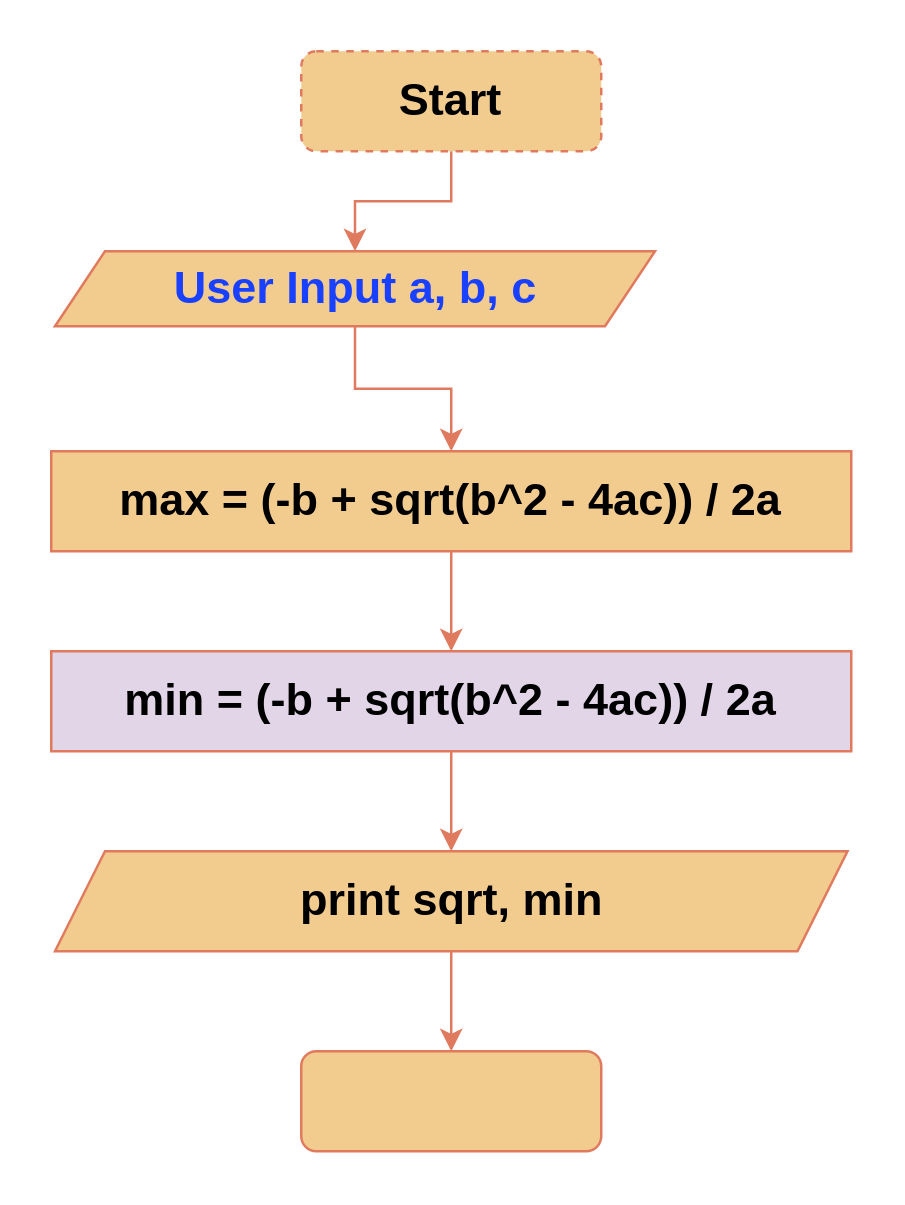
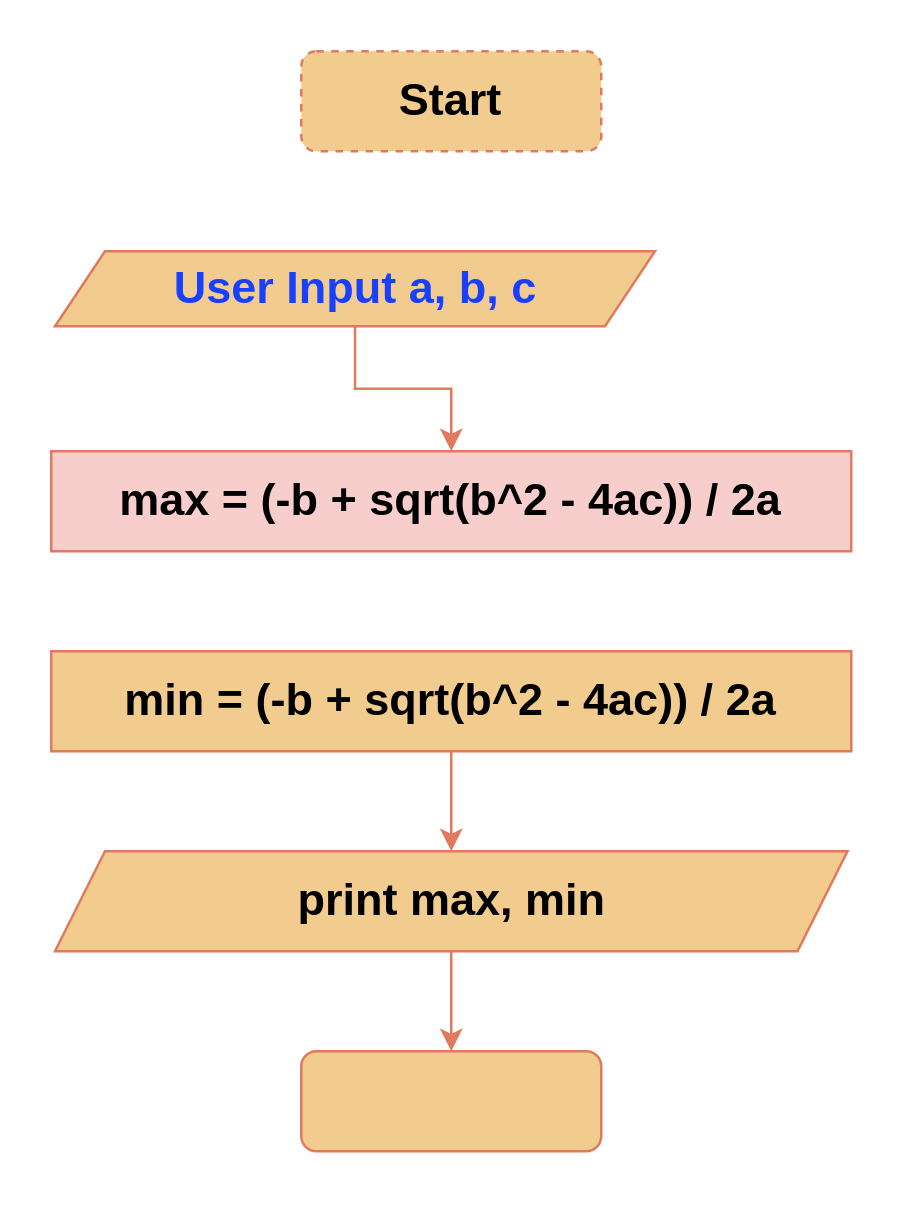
  <mxCell id="0" />
  <mxCell id="1" parent="0" />
- <mxCell id="2" value="" style="edgeStyle=orthogonalEdgeStyle;rounded=0;orthogonalLoop=1;jettySize=auto;html=1;strokeColor=#E07A5F;fontColor=#393C56;fillColor=#F2CC8F;" edge="1" parent="1" source="3" target="5"><mxGeometry relative="1" as="geometry" /></mxCell>
  <mxCell id="3" value="&lt;b style=&quot;color: rgb(0, 0, 0); font-size: 18px;&quot;&gt;Start&lt;/b&gt;" style="rounded=1;whiteSpace=wrap;html=1;labelBackgroundColor=none;fillColor=#F2CC8F;strokeColor=#E07A5F;fontColor=#393C56;dashed=1;" vertex="1" parent="1"><mxGeometry x="120" y="20" width="120" height="40" as="geometry" /></mxCell>
  <mxCell id="4" value="" style="edgeStyle=orthogonalEdgeStyle;rounded=0;orthogonalLoop=1;jettySize=auto;html=1;strokeColor=#E07A5F;fontColor=#393C56;fillColor=#F2CC8F;" edge="1" parent="1" source="5" target="7"><mxGeometry relative="1" as="geometry" /></mxCell>
  <mxCell id="5" value="&lt;font style=&quot;color: light-dark(rgb(26, 64, 255), rgb(0, 0, 0)); font-size: 18px;&quot;&gt;&lt;b&gt;User Input a, b, c&lt;/b&gt;&lt;/font&gt;" style="shape=parallelogram;perimeter=parallelogramPerimeter;whiteSpace=wrap;html=1;fixedSize=1;labelBackgroundColor=none;fillColor=#F2CC8F;strokeColor=#E07A5F;fontColor=#393C56;" vertex="1" parent="1"><mxGeometry x="21.5" y="100" width="240" height="30" as="geometry" /></mxCell>
- <mxCell id="6" value="" style="edgeStyle=orthogonalEdgeStyle;rounded=0;orthogonalLoop=1;jettySize=auto;html=1;labelBackgroundColor=none;strokeColor=#E07A5F;fontColor=default;" edge="1" parent="1" source="7" target="11"><mxGeometry relative="1" as="geometry" /></mxCell>
- <mxCell id="7" value="&lt;b style=&quot;color: rgb(0, 0, 0); font-size: 18px;&quot;&gt;max = (-b + sqrt(b^2 - 4ac)) / 2a&lt;/b&gt;" style="rounded=0;whiteSpace=wrap;html=1;labelBackgroundColor=none;fillColor=#F2CC8F;strokeColor=#E07A5F;fontColor=#393C56;" vertex="1" parent="1"><mxGeometry x="20" y="180" width="320" height="40" as="geometry" /></mxCell>
+ <mxCell id="7" value="&lt;b style=&quot;color: rgb(0, 0, 0); font-size: 18px;&quot;&gt;max = (-b + sqrt(b^2 - 4ac)) / 2a&lt;/b&gt;" style="rounded=0;whiteSpace=wrap;html=1;labelBackgroundColor=none;fillColor=#f8cecc;strokeColor=#E07A5F;fontColor=#393C56;" vertex="1" parent="1"><mxGeometry x="20" y="180" width="320" height="40" as="geometry" /></mxCell>
  <mxCell id="8" value="" style="edgeStyle=orthogonalEdgeStyle;rounded=0;orthogonalLoop=1;jettySize=auto;html=1;labelBackgroundColor=none;strokeColor=#E07A5F;fontColor=default;" edge="1" parent="1" source="9" target="12"><mxGeometry relative="1" as="geometry" /></mxCell>
- <mxCell id="9" value="&lt;b style=&quot;color: rgb(0, 0, 0); font-size: 18px;&quot;&gt;print sqrt, min&lt;/b&gt;" style="shape=parallelogram;perimeter=parallelogramPerimeter;whiteSpace=wrap;html=1;fixedSize=1;labelBackgroundColor=none;fillColor=#F2CC8F;strokeColor=#E07A5F;fontColor=#393C56;" vertex="1" parent="1"><mxGeometry x="21.5" y="340" width="317" height="40" as="geometry" /></mxCell>
+ <mxCell id="9" value="&lt;b style=&quot;color: rgb(0, 0, 0); font-size: 18px;&quot;&gt;print max, min&lt;/b&gt;" style="shape=parallelogram;perimeter=parallelogramPerimeter;whiteSpace=wrap;html=1;fixedSize=1;labelBackgroundColor=none;fillColor=#F2CC8F;strokeColor=#E07A5F;fontColor=#393C56;" vertex="1" parent="1"><mxGeometry x="21.5" y="340" width="317" height="40" as="geometry" /></mxCell>
  <mxCell id="10" value="" style="edgeStyle=orthogonalEdgeStyle;rounded=0;orthogonalLoop=1;jettySize=auto;html=1;labelBackgroundColor=none;strokeColor=#E07A5F;fontColor=default;" edge="1" parent="1" source="11" target="9"><mxGeometry relative="1" as="geometry" /></mxCell>
- <mxCell id="11" value="&lt;b style=&quot;color: rgb(0, 0, 0); font-size: 18px;&quot;&gt;min = (-b + sqrt(b^2 - 4ac)) / 2a&lt;/b&gt;" style="rounded=0;whiteSpace=wrap;html=1;labelBackgroundColor=none;fillColor=#e1d5e7;strokeColor=#E07A5F;fontColor=#393C56;" vertex="1" parent="1"><mxGeometry x="20" y="260" width="320" height="40" as="geometry" /></mxCell>
+ <mxCell id="11" value="&lt;b style=&quot;color: rgb(0, 0, 0); font-size: 18px;&quot;&gt;min = (-b + sqrt(b^2 - 4ac)) / 2a&lt;/b&gt;" style="rounded=0;whiteSpace=wrap;html=1;labelBackgroundColor=none;fillColor=#F2CC8F;strokeColor=#E07A5F;fontColor=#393C56;" vertex="1" parent="1"><mxGeometry x="20" y="260" width="320" height="40" as="geometry" /></mxCell>
  <mxCell id="12" value="" style="rounded=1;whiteSpace=wrap;html=1;labelBackgroundColor=none;fillColor=#F2CC8F;strokeColor=#E07A5F;fontColor=#393C56;" vertex="1" parent="1"><mxGeometry x="120" y="420" width="120" height="40" as="geometry" /></mxCell>
